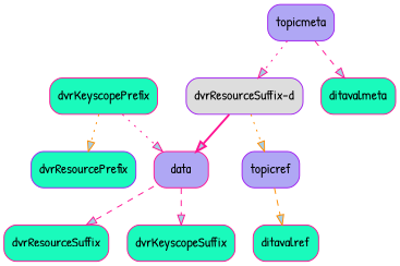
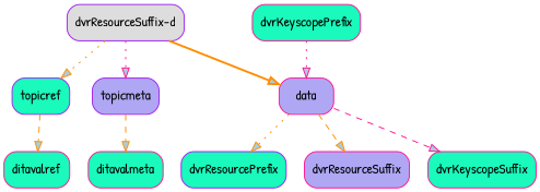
  strict digraph {
    fontname="Patrick Hand"
    node [color=deeppink fillcolor="#1AFABC" fontname="Patrick Hand" shape=Mrecord style=filled]
    edge [color=darkorange fillcolor="#a6cee3" fontname="Patrick Hand" style=dotted]
    n1 [color=purple fillcolor="#DDDDDD" label="dvrResourceSuffix-d"]
-   n2 [color=purple fillcolor="#AFA7F4" label=topicref]
+   n2 [color=purple label=topicref]
    n3 [color=purple fillcolor="#AFA7F4" label=topicmeta]
    n4 [fillcolor="#AFA7F4" label=data]
    n5 [label=ditavalref]
    n6 [label=ditavalmeta]
    n7 [color=purple label=dvrResourcePrefix]
-   n8 [label=dvrResourceSuffix]
+   n8 [fillcolor="#AFA7F4" label=dvrResourceSuffix]
    n9 [label=dvrKeyscopeSuffix]
    n10 [label=dvrKeyscopePrefix]
    n1 -> n2
-   n3 -> n1 [color=deeppink]
-   n1 -> n4 [color=deeppink style=bold]
+   n1 -> n3 [color=deeppink]
+   n1 -> n4 [style=bold]
    n2 -> n5 [style=dashed]
-   n3 -> n6 [color=deeppink style=dashed]
-   n10 -> n7
-   n4 -> n8 [color=deeppink style=dashed]
+   n3 -> n6 [style=dashed]
+   n4 -> n7
+   n4 -> n8 [style=dashed]
    n4 -> n9 [color=deeppink style=dashed]
    n10 -> n4 [color=deeppink]
  }
